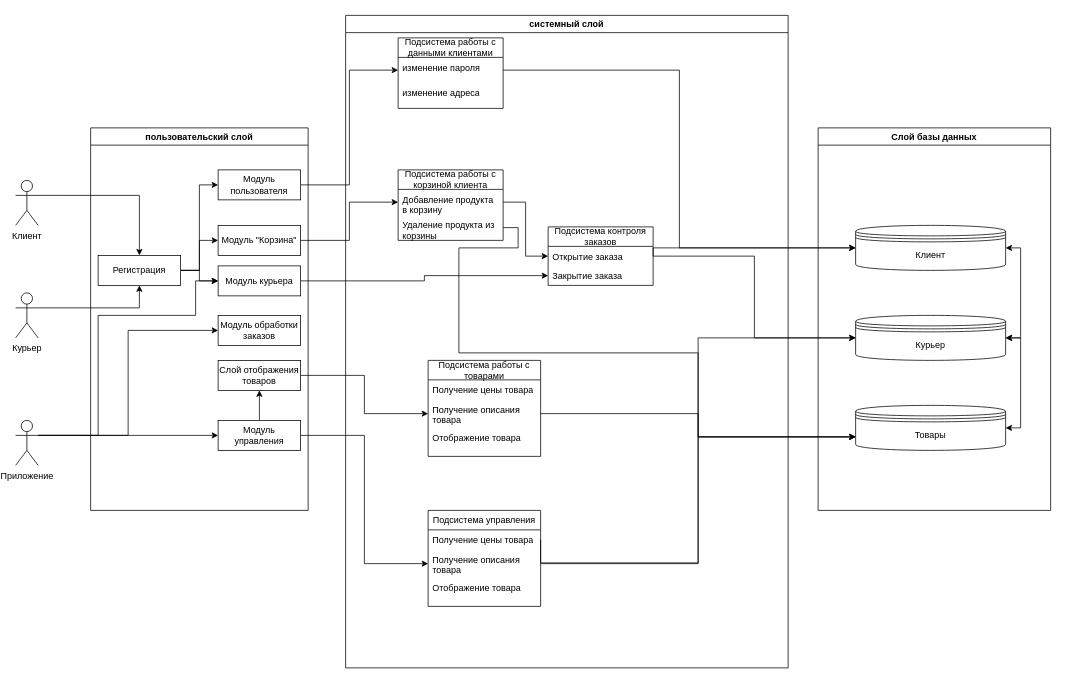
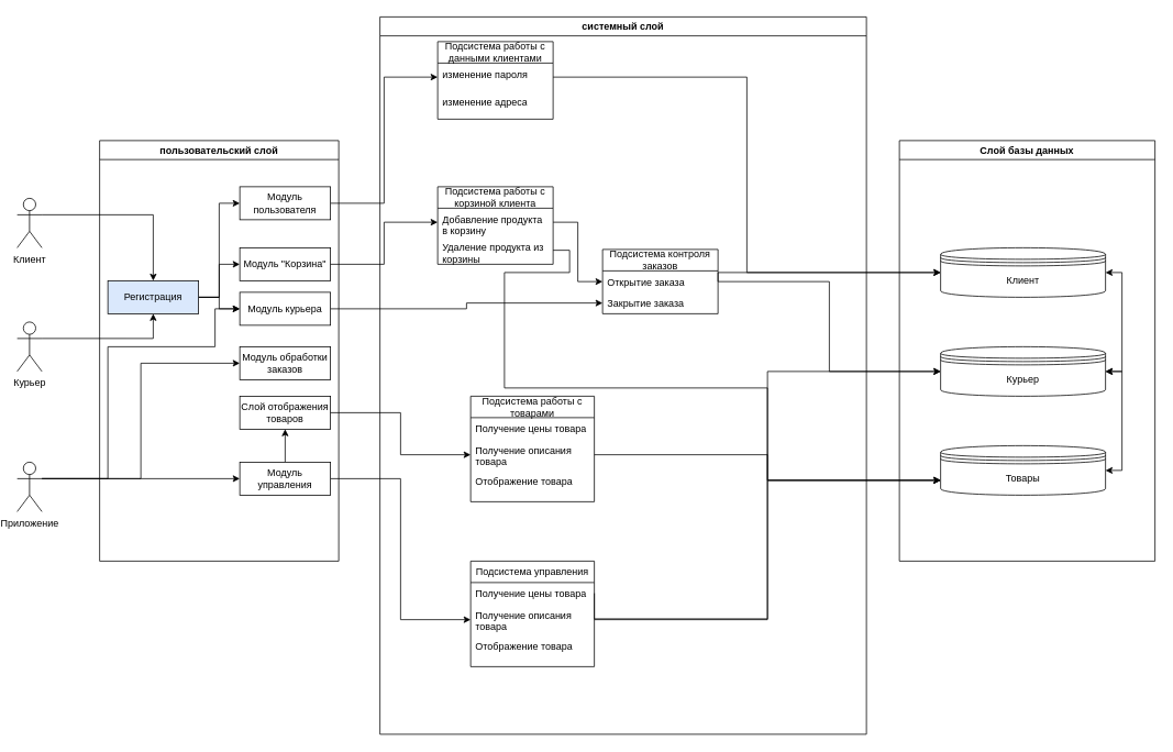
  <mxCell id="0" />
  <mxCell id="1" parent="0" />
  <mxCell id="2" style="edgeStyle=orthogonalEdgeStyle;rounded=0;orthogonalLoop=1;jettySize=auto;html=1;exitX=1;exitY=0.333;exitDx=0;exitDy=0;exitPerimeter=0;entryX=0.5;entryY=0;entryDx=0;entryDy=0;" parent="1" source="3" target="13" edge="1"><mxGeometry relative="1" as="geometry" /></mxCell>
  <mxCell id="3" value="Клиент" style="shape=umlActor;verticalLabelPosition=bottom;verticalAlign=top;html=1;" parent="1" vertex="1"><mxGeometry x="20" y="240" width="30" height="60" as="geometry" /></mxCell>
  <mxCell id="4" style="edgeStyle=orthogonalEdgeStyle;rounded=0;orthogonalLoop=1;jettySize=auto;html=1;exitX=1;exitY=0.333;exitDx=0;exitDy=0;exitPerimeter=0;" parent="1" source="7" edge="1"><mxGeometry relative="1" as="geometry"><mxPoint x="290" y="580" as="targetPoint" /></mxGeometry></mxCell>
  <mxCell id="5" style="edgeStyle=orthogonalEdgeStyle;rounded=0;orthogonalLoop=1;jettySize=auto;html=1;exitX=1;exitY=0.333;exitDx=0;exitDy=0;exitPerimeter=0;entryX=0;entryY=0.5;entryDx=0;entryDy=0;" parent="1" source="7" target="29" edge="1"><mxGeometry relative="1" as="geometry"><Array as="points"><mxPoint x="130" y="580" /><mxPoint x="130" y="420" /><mxPoint x="260" y="420" /><mxPoint x="260" y="374" /></Array></mxGeometry></mxCell>
  <mxCell id="6" style="edgeStyle=orthogonalEdgeStyle;rounded=0;orthogonalLoop=1;jettySize=auto;html=1;exitX=1;exitY=0.333;exitDx=0;exitDy=0;exitPerimeter=0;entryX=0;entryY=0.5;entryDx=0;entryDy=0;" edge="1" parent="1" source="7" target="30"><mxGeometry relative="1" as="geometry" /></mxCell>
  <mxCell id="7" value="Приложение" style="shape=umlActor;verticalLabelPosition=bottom;verticalAlign=top;html=1;" parent="1" vertex="1"><mxGeometry x="20" y="560" width="30" height="60" as="geometry" /></mxCell>
  <mxCell id="8" style="edgeStyle=orthogonalEdgeStyle;rounded=0;orthogonalLoop=1;jettySize=auto;html=1;exitX=1;exitY=0.333;exitDx=0;exitDy=0;exitPerimeter=0;entryX=0.5;entryY=1;entryDx=0;entryDy=0;" parent="1" source="9" target="13" edge="1"><mxGeometry relative="1" as="geometry"><Array as="points"><mxPoint x="50" y="410" /><mxPoint x="185" y="410" /></Array></mxGeometry></mxCell>
  <mxCell id="9" value="Курьер" style="shape=umlActor;verticalLabelPosition=bottom;verticalAlign=top;html=1;" parent="1" vertex="1"><mxGeometry x="20" y="390" width="30" height="60" as="geometry" /></mxCell>
  <mxCell id="10" style="edgeStyle=orthogonalEdgeStyle;rounded=0;orthogonalLoop=1;jettySize=auto;html=1;exitX=1;exitY=0.5;exitDx=0;exitDy=0;entryX=0;entryY=0.5;entryDx=0;entryDy=0;" parent="1" source="13" target="29" edge="1"><mxGeometry relative="1" as="geometry" /></mxCell>
  <mxCell id="11" style="edgeStyle=orthogonalEdgeStyle;rounded=0;orthogonalLoop=1;jettySize=auto;html=1;exitX=1;exitY=0.5;exitDx=0;exitDy=0;entryX=0;entryY=0.5;entryDx=0;entryDy=0;" parent="1" source="13" target="27" edge="1"><mxGeometry relative="1" as="geometry" /></mxCell>
  <mxCell id="12" style="edgeStyle=orthogonalEdgeStyle;rounded=0;orthogonalLoop=1;jettySize=auto;html=1;exitX=1;exitY=0.5;exitDx=0;exitDy=0;entryX=0;entryY=0.5;entryDx=0;entryDy=0;" edge="1" parent="1" source="13" target="28"><mxGeometry relative="1" as="geometry" /></mxCell>
- <mxCell id="13" value="Регистрация" style="html=1;whiteSpace=wrap;" parent="1" vertex="1"><mxGeometry x="130" y="340" width="110" height="40" as="geometry" /></mxCell>
+ <mxCell id="13" value="Регистрация" style="html=1;whiteSpace=wrap;fillColor=#dae8fc;" parent="1" vertex="1"><mxGeometry x="130" y="340" width="110" height="40" as="geometry" /></mxCell>
  <mxCell id="14" style="edgeStyle=orthogonalEdgeStyle;rounded=0;orthogonalLoop=1;jettySize=auto;html=1;exitX=1;exitY=0.5;exitDx=0;exitDy=0;entryX=1;entryY=0.5;entryDx=0;entryDy=0;startArrow=classic;startFill=1;" parent="1" source="15" target="16" edge="1"><mxGeometry relative="1" as="geometry" /></mxCell>
  <mxCell id="15" value="Клиент" style="shape=datastore;whiteSpace=wrap;html=1;" parent="1" vertex="1"><mxGeometry x="1140" y="300" width="200" height="60" as="geometry" /></mxCell>
  <mxCell id="16" value="Курьер" style="shape=datastore;whiteSpace=wrap;html=1;" parent="1" vertex="1"><mxGeometry x="1140" y="420" width="200" height="60" as="geometry" /></mxCell>
  <mxCell id="17" style="edgeStyle=orthogonalEdgeStyle;rounded=0;orthogonalLoop=1;jettySize=auto;html=1;exitX=1;exitY=0.5;exitDx=0;exitDy=0;entryX=1;entryY=0.5;entryDx=0;entryDy=0;startArrow=classic;startFill=1;" parent="1" source="19" target="16" edge="1"><mxGeometry relative="1" as="geometry" /></mxCell>
  <mxCell id="18" style="edgeStyle=orthogonalEdgeStyle;rounded=0;orthogonalLoop=1;jettySize=auto;html=1;exitX=0;exitY=0.7;exitDx=0;exitDy=0;entryX=1;entryY=0.5;entryDx=0;entryDy=0;startArrow=classic;startFill=1;endArrow=none;endFill=0;" parent="1" source="19" target="34" edge="1"><mxGeometry relative="1" as="geometry"><mxPoint x="610" y="330" as="targetPoint" /><Array as="points"><mxPoint x="930" y="582" /><mxPoint x="930" y="470" /><mxPoint x="611" y="470" /><mxPoint x="611" y="330" /><mxPoint x="690" y="330" /><mxPoint x="690" y="303" /></Array></mxGeometry></mxCell>
  <mxCell id="19" value="Товары" style="shape=datastore;whiteSpace=wrap;html=1;" parent="1" vertex="1"><mxGeometry x="1140" y="540" width="200" height="60" as="geometry" /></mxCell>
  <mxCell id="20" style="edgeStyle=orthogonalEdgeStyle;rounded=0;orthogonalLoop=1;jettySize=auto;html=1;exitX=1;exitY=0.5;exitDx=0;exitDy=0;entryX=0;entryY=0.5;entryDx=0;entryDy=0;" parent="1" source="27" target="49" edge="1"><mxGeometry relative="1" as="geometry"><mxPoint x="480" y="246" as="targetPoint" /></mxGeometry></mxCell>
  <mxCell id="21" style="edgeStyle=orthogonalEdgeStyle;rounded=0;orthogonalLoop=1;jettySize=auto;html=1;exitX=1;exitY=0.5;exitDx=0;exitDy=0;entryX=0;entryY=0.5;entryDx=0;entryDy=0;" parent="1" source="29" target="37" edge="1"><mxGeometry relative="1" as="geometry" /></mxCell>
  <mxCell id="22" style="edgeStyle=orthogonalEdgeStyle;rounded=0;orthogonalLoop=1;jettySize=auto;html=1;exitX=0.5;exitY=0;exitDx=0;exitDy=0;entryX=0.5;entryY=1;entryDx=0;entryDy=0;" parent="1" source="24" target="26" edge="1"><mxGeometry relative="1" as="geometry" /></mxCell>
  <mxCell id="23" style="edgeStyle=orthogonalEdgeStyle;rounded=0;orthogonalLoop=1;jettySize=auto;html=1;exitX=1;exitY=0.5;exitDx=0;exitDy=0;" edge="1" parent="1" source="24" target="53"><mxGeometry relative="1" as="geometry" /></mxCell>
  <mxCell id="24" value="Модуль управления" style="html=1;whiteSpace=wrap;" parent="1" vertex="1"><mxGeometry x="290" y="560" width="110" height="40" as="geometry" /></mxCell>
  <mxCell id="25" value="пользовательский слой" style="swimlane;whiteSpace=wrap;html=1;" parent="1" vertex="1"><mxGeometry x="120" y="170" width="290" height="510" as="geometry" /></mxCell>
  <mxCell id="26" value="Слой отображения товаров" style="html=1;whiteSpace=wrap;" parent="25" vertex="1"><mxGeometry x="170" y="310" width="110" height="40" as="geometry" /></mxCell>
  <mxCell id="27" value="Модуль пользователя&lt;br&gt;" style="html=1;whiteSpace=wrap;" parent="25" vertex="1"><mxGeometry x="170" y="56" width="110" height="40" as="geometry" /></mxCell>
  <mxCell id="28" value="Модуль &quot;Корзина&quot;" style="html=1;whiteSpace=wrap;" vertex="1" parent="25"><mxGeometry x="170" y="130" width="110" height="40" as="geometry" /></mxCell>
  <mxCell id="29" value="Модуль курьера" style="html=1;whiteSpace=wrap;" parent="25" vertex="1"><mxGeometry x="170" y="184" width="110" height="40" as="geometry" /></mxCell>
  <mxCell id="30" value="Модуль обработки заказов" style="html=1;whiteSpace=wrap;" vertex="1" parent="25"><mxGeometry x="170" y="250" width="110" height="40" as="geometry" /></mxCell>
  <mxCell id="31" value="Слой базы данных" style="swimlane;whiteSpace=wrap;html=1;" parent="1" vertex="1"><mxGeometry x="1090" y="170" width="310" height="510" as="geometry" /></mxCell>
  <mxCell id="32" value="Подсистема работы с корзиной клиента" style="swimlane;fontStyle=0;childLayout=stackLayout;horizontal=1;startSize=26;fillColor=none;horizontalStack=0;resizeParent=1;resizeParentMax=0;resizeLast=0;collapsible=1;marginBottom=0;whiteSpace=wrap;html=1;" parent="1" vertex="1"><mxGeometry x="530" y="226" width="140" height="94" as="geometry" /></mxCell>
  <mxCell id="33" value="Добавление продукта в корзину" style="text;strokeColor=none;fillColor=none;align=left;verticalAlign=top;spacingLeft=4;spacingRight=4;overflow=hidden;rotatable=0;points=[[0,0.5],[1,0.5]];portConstraint=eastwest;whiteSpace=wrap;html=1;" parent="32" vertex="1"><mxGeometry y="26" width="140" height="34" as="geometry" /></mxCell>
  <mxCell id="34" value="Удаление продукта из корзины" style="text;strokeColor=none;fillColor=none;align=left;verticalAlign=top;spacingLeft=4;spacingRight=4;overflow=hidden;rotatable=0;points=[[0,0.5],[1,0.5]];portConstraint=eastwest;whiteSpace=wrap;html=1;" parent="32" vertex="1"><mxGeometry y="60" width="140" height="34" as="geometry" /></mxCell>
  <mxCell id="35" value="Подсистема контроля заказов" style="swimlane;fontStyle=0;childLayout=stackLayout;horizontal=1;startSize=26;fillColor=none;horizontalStack=0;resizeParent=1;resizeParentMax=0;resizeLast=0;collapsible=1;marginBottom=0;whiteSpace=wrap;html=1;" parent="1" vertex="1"><mxGeometry x="730" y="302" width="140" height="78" as="geometry" /></mxCell>
  <mxCell id="36" value="Открытие заказа" style="text;strokeColor=none;fillColor=none;align=left;verticalAlign=top;spacingLeft=4;spacingRight=4;overflow=hidden;rotatable=0;points=[[0,0.5],[1,0.5]];portConstraint=eastwest;whiteSpace=wrap;html=1;" parent="35" vertex="1"><mxGeometry y="26" width="140" height="26" as="geometry" /></mxCell>
  <mxCell id="37" value="Закрытие заказа" style="text;strokeColor=none;fillColor=none;align=left;verticalAlign=top;spacingLeft=4;spacingRight=4;overflow=hidden;rotatable=0;points=[[0,0.5],[1,0.5]];portConstraint=eastwest;whiteSpace=wrap;html=1;" parent="35" vertex="1"><mxGeometry y="52" width="140" height="26" as="geometry" /></mxCell>
  <mxCell id="38" value="Подсистема работы с товарами" style="swimlane;fontStyle=0;childLayout=stackLayout;horizontal=1;startSize=26;fillColor=none;horizontalStack=0;resizeParent=1;resizeParentMax=0;resizeLast=0;collapsible=1;marginBottom=0;whiteSpace=wrap;html=1;" parent="1" vertex="1"><mxGeometry x="570" y="480" width="150" height="128" as="geometry" /></mxCell>
  <mxCell id="39" value="Получение цены товара" style="text;strokeColor=none;fillColor=none;align=left;verticalAlign=top;spacingLeft=4;spacingRight=4;overflow=hidden;rotatable=0;points=[[0,0.5],[1,0.5]];portConstraint=eastwest;whiteSpace=wrap;html=1;" parent="38" vertex="1"><mxGeometry y="26" width="150" height="26" as="geometry" /></mxCell>
  <mxCell id="40" value="Получение описания товара&lt;br&gt;" style="text;strokeColor=none;fillColor=none;align=left;verticalAlign=top;spacingLeft=4;spacingRight=4;overflow=hidden;rotatable=0;points=[[0,0.5],[1,0.5]];portConstraint=eastwest;whiteSpace=wrap;html=1;" parent="38" vertex="1"><mxGeometry y="52" width="150" height="38" as="geometry" /></mxCell>
  <mxCell id="41" value="Отображение товара" style="text;strokeColor=none;fillColor=none;align=left;verticalAlign=top;spacingLeft=4;spacingRight=4;overflow=hidden;rotatable=0;points=[[0,0.5],[1,0.5]];portConstraint=eastwest;whiteSpace=wrap;html=1;" parent="38" vertex="1"><mxGeometry y="90" width="150" height="38" as="geometry" /></mxCell>
  <mxCell id="42" style="edgeStyle=orthogonalEdgeStyle;rounded=0;orthogonalLoop=1;jettySize=auto;html=1;exitX=1;exitY=0.5;exitDx=0;exitDy=0;entryX=0;entryY=0.5;entryDx=0;entryDy=0;" parent="1" source="26" target="40" edge="1"><mxGeometry relative="1" as="geometry" /></mxCell>
  <mxCell id="43" style="edgeStyle=orthogonalEdgeStyle;rounded=0;orthogonalLoop=1;jettySize=auto;html=1;exitX=1;exitY=0.5;exitDx=0;exitDy=0;entryX=0;entryY=0.5;entryDx=0;entryDy=0;" parent="1" source="33" target="36" edge="1"><mxGeometry relative="1" as="geometry" /></mxCell>
  <mxCell id="44" style="edgeStyle=orthogonalEdgeStyle;rounded=0;orthogonalLoop=1;jettySize=auto;html=1;exitX=1;exitY=0.5;exitDx=0;exitDy=0;entryX=0;entryY=0.7;entryDx=0;entryDy=0;" parent="1" source="40" target="19" edge="1"><mxGeometry relative="1" as="geometry" /></mxCell>
  <mxCell id="45" style="edgeStyle=orthogonalEdgeStyle;rounded=0;orthogonalLoop=1;jettySize=auto;html=1;exitX=1;exitY=0.5;exitDx=0;exitDy=0;entryX=0;entryY=0.5;entryDx=0;entryDy=0;" parent="1" source="36" target="16" edge="1"><mxGeometry relative="1" as="geometry" /></mxCell>
  <mxCell id="46" style="edgeStyle=orthogonalEdgeStyle;rounded=0;orthogonalLoop=1;jettySize=auto;html=1;exitX=1;exitY=0.5;exitDx=0;exitDy=0;entryX=0;entryY=0.5;entryDx=0;entryDy=0;" parent="1" source="36" target="15" edge="1"><mxGeometry relative="1" as="geometry"><Array as="points"><mxPoint x="870" y="330" /></Array></mxGeometry></mxCell>
  <mxCell id="47" value="системный слой" style="swimlane;whiteSpace=wrap;html=1;startSize=23;" parent="1" vertex="1"><mxGeometry x="460" y="20" width="590" height="870" as="geometry" /></mxCell>
  <mxCell id="48" value="Подсистема работы с данными клиентами" style="swimlane;fontStyle=0;childLayout=stackLayout;horizontal=1;startSize=26;fillColor=none;horizontalStack=0;resizeParent=1;resizeParentMax=0;resizeLast=0;collapsible=1;marginBottom=0;whiteSpace=wrap;html=1;" vertex="1" parent="47"><mxGeometry x="70" y="30" width="140" height="94" as="geometry" /></mxCell>
  <mxCell id="49" value="изменение пароля" style="text;strokeColor=none;fillColor=none;align=left;verticalAlign=top;spacingLeft=4;spacingRight=4;overflow=hidden;rotatable=0;points=[[0,0.5],[1,0.5]];portConstraint=eastwest;whiteSpace=wrap;html=1;" vertex="1" parent="48"><mxGeometry y="26" width="140" height="34" as="geometry" /></mxCell>
  <mxCell id="50" value="изменение адреса" style="text;strokeColor=none;fillColor=none;align=left;verticalAlign=top;spacingLeft=4;spacingRight=4;overflow=hidden;rotatable=0;points=[[0,0.5],[1,0.5]];portConstraint=eastwest;whiteSpace=wrap;html=1;" vertex="1" parent="48"><mxGeometry y="60" width="140" height="34" as="geometry" /></mxCell>
  <mxCell id="51" value="Подсистема управления" style="swimlane;fontStyle=0;childLayout=stackLayout;horizontal=1;startSize=26;fillColor=none;horizontalStack=0;resizeParent=1;resizeParentMax=0;resizeLast=0;collapsible=1;marginBottom=0;whiteSpace=wrap;html=1;" vertex="1" parent="47"><mxGeometry x="110" y="660" width="150" height="128" as="geometry" /></mxCell>
  <mxCell id="52" value="Получение цены товара" style="text;strokeColor=none;fillColor=none;align=left;verticalAlign=top;spacingLeft=4;spacingRight=4;overflow=hidden;rotatable=0;points=[[0,0.5],[1,0.5]];portConstraint=eastwest;whiteSpace=wrap;html=1;" vertex="1" parent="51"><mxGeometry y="26" width="150" height="26" as="geometry" /></mxCell>
  <mxCell id="53" value="Получение описания товара&lt;br&gt;" style="text;strokeColor=none;fillColor=none;align=left;verticalAlign=top;spacingLeft=4;spacingRight=4;overflow=hidden;rotatable=0;points=[[0,0.5],[1,0.5]];portConstraint=eastwest;whiteSpace=wrap;html=1;" vertex="1" parent="51"><mxGeometry y="52" width="150" height="38" as="geometry" /></mxCell>
  <mxCell id="54" value="Отображение товара" style="text;strokeColor=none;fillColor=none;align=left;verticalAlign=top;spacingLeft=4;spacingRight=4;overflow=hidden;rotatable=0;points=[[0,0.5],[1,0.5]];portConstraint=eastwest;whiteSpace=wrap;html=1;" vertex="1" parent="51"><mxGeometry y="90" width="150" height="38" as="geometry" /></mxCell>
  <mxCell id="55" style="edgeStyle=orthogonalEdgeStyle;rounded=0;orthogonalLoop=1;jettySize=auto;html=1;exitX=1;exitY=0.5;exitDx=0;exitDy=0;entryX=0;entryY=0.5;entryDx=0;entryDy=0;" edge="1" parent="1" source="28" target="33"><mxGeometry relative="1" as="geometry" /></mxCell>
  <mxCell id="56" style="edgeStyle=orthogonalEdgeStyle;rounded=0;orthogonalLoop=1;jettySize=auto;html=1;exitX=1;exitY=0.5;exitDx=0;exitDy=0;entryX=0;entryY=0.5;entryDx=0;entryDy=0;" edge="1" parent="1" source="49" target="15"><mxGeometry relative="1" as="geometry" /></mxCell>
  <mxCell id="57" style="edgeStyle=orthogonalEdgeStyle;rounded=0;orthogonalLoop=1;jettySize=auto;html=1;exitX=1;exitY=0.5;exitDx=0;exitDy=0;entryX=0;entryY=0.7;entryDx=0;entryDy=0;" edge="1" parent="1" source="53" target="19"><mxGeometry relative="1" as="geometry" /></mxCell>
  <mxCell id="58" style="edgeStyle=orthogonalEdgeStyle;rounded=0;orthogonalLoop=1;jettySize=auto;html=1;exitX=1;exitY=0.5;exitDx=0;exitDy=0;entryX=0;entryY=0.5;entryDx=0;entryDy=0;" edge="1" parent="1" source="52" target="16"><mxGeometry relative="1" as="geometry"><Array as="points"><mxPoint x="720" y="750" /><mxPoint x="930" y="750" /><mxPoint x="930" y="450" /></Array></mxGeometry></mxCell>
